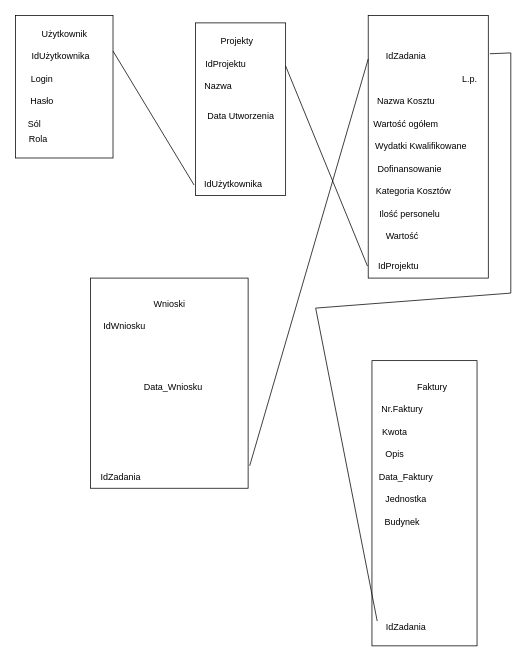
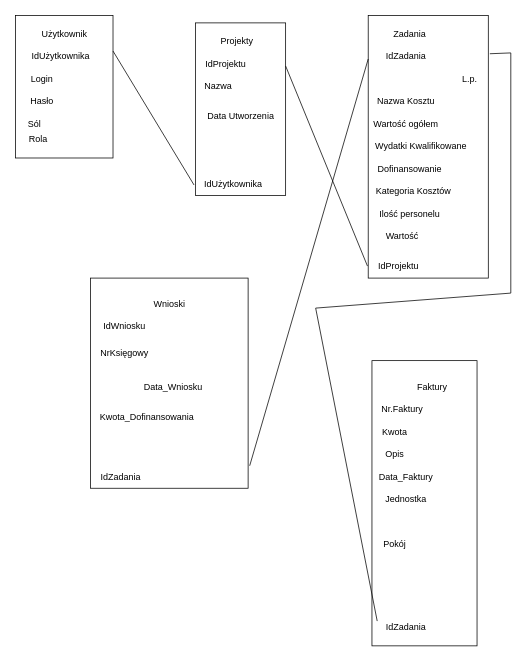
  <mxCell id="0" />
  <mxCell id="1" parent="0" />
  <mxCell id="2" value="" style="rounded=0;whiteSpace=wrap;html=1;" vertex="1" parent="1"><mxGeometry x="20" y="20" width="130" height="190" as="geometry" /></mxCell>
  <mxCell id="3" value="Użytkownik" style="text;html=1;align=center;verticalAlign=middle;resizable=0;points=[];autosize=1;strokeColor=none;fillColor=none;" vertex="1" parent="1"><mxGeometry x="45" y="30" width="80" height="30" as="geometry" /></mxCell>
  <mxCell id="4" value="IdUżytkownika" style="text;html=1;align=center;verticalAlign=middle;resizable=0;points=[];autosize=1;strokeColor=none;fillColor=none;" vertex="1" parent="1"><mxGeometry x="30" y="60" width="100" height="30" as="geometry" /></mxCell>
  <mxCell id="5" value="Login" style="text;html=1;align=center;verticalAlign=middle;resizable=0;points=[];autosize=1;strokeColor=none;fillColor=none;" vertex="1" parent="1"><mxGeometry x="30" y="90" width="50" height="30" as="geometry" /></mxCell>
  <mxCell id="6" value="Hasło" style="text;html=1;align=center;verticalAlign=middle;resizable=0;points=[];autosize=1;strokeColor=none;fillColor=none;" vertex="1" parent="1"><mxGeometry x="25" y="120" width="60" height="30" as="geometry" /></mxCell>
  <mxCell id="7" value="" style="rounded=0;whiteSpace=wrap;html=1;" vertex="1" parent="1"><mxGeometry x="260" y="30" width="120" height="230" as="geometry" /></mxCell>
  <mxCell id="8" value="&lt;div&gt;Projekty&lt;/div&gt;" style="text;html=1;align=center;verticalAlign=middle;resizable=0;points=[];autosize=1;strokeColor=none;fillColor=none;" vertex="1" parent="1"><mxGeometry x="280" y="40" width="70" height="30" as="geometry" /></mxCell>
  <mxCell id="9" value="IdProjektu" style="text;html=1;align=center;verticalAlign=middle;resizable=0;points=[];autosize=1;strokeColor=none;fillColor=none;" vertex="1" parent="1"><mxGeometry x="260" y="70" width="80" height="30" as="geometry" /></mxCell>
  <mxCell id="10" value="Nazwa" style="text;html=1;align=center;verticalAlign=middle;resizable=0;points=[];autosize=1;strokeColor=none;fillColor=none;" vertex="1" parent="1"><mxGeometry x="260" y="100" width="60" height="30" as="geometry" /></mxCell>
  <mxCell id="11" value="Data Utworzenia" style="text;html=1;align=center;verticalAlign=middle;resizable=0;points=[];autosize=1;strokeColor=none;fillColor=none;" vertex="1" parent="1"><mxGeometry x="265" y="140" width="110" height="30" as="geometry" /></mxCell>
  <mxCell id="12" value="" style="rounded=0;whiteSpace=wrap;html=1;" vertex="1" parent="1"><mxGeometry x="490" y="20" width="160" height="350" as="geometry" /></mxCell>
+ <mxCell id="13" value="Zadania" style="text;html=1;align=center;verticalAlign=middle;resizable=0;points=[];autosize=1;strokeColor=none;fillColor=none;" vertex="1" parent="1"><mxGeometry x="510" y="30" width="70" height="30" as="geometry" /></mxCell>
  <mxCell id="14" value="IdZadania" style="text;html=1;align=center;verticalAlign=middle;resizable=0;points=[];autosize=1;strokeColor=none;fillColor=none;" vertex="1" parent="1"><mxGeometry x="500" y="60" width="80" height="30" as="geometry" /></mxCell>
  <mxCell id="15" value="L.p." style="text;html=1;align=center;verticalAlign=middle;resizable=0;points=[];autosize=1;strokeColor=none;fillColor=none;" vertex="1" parent="1"><mxGeometry x="605" y="90" width="40" height="30" as="geometry" /></mxCell>
  <mxCell id="16" value="Nazwa Kosztu" style="text;html=1;align=center;verticalAlign=middle;resizable=0;points=[];autosize=1;strokeColor=none;fillColor=none;" vertex="1" parent="1"><mxGeometry x="490" y="120" width="100" height="30" as="geometry" /></mxCell>
  <mxCell id="17" value="Wartość ogółem" style="text;html=1;align=center;verticalAlign=middle;resizable=0;points=[];autosize=1;strokeColor=none;fillColor=none;" vertex="1" parent="1"><mxGeometry x="485" y="150" width="110" height="30" as="geometry" /></mxCell>
  <mxCell id="18" value="Wydatki Kwalifikowane" style="text;html=1;align=center;verticalAlign=middle;resizable=0;points=[];autosize=1;strokeColor=none;fillColor=none;" vertex="1" parent="1"><mxGeometry x="485" y="180" width="150" height="30" as="geometry" /></mxCell>
  <mxCell id="19" value="Dofinansowanie" style="text;html=1;align=center;verticalAlign=middle;resizable=0;points=[];autosize=1;strokeColor=none;fillColor=none;" vertex="1" parent="1"><mxGeometry x="490" y="210" width="110" height="30" as="geometry" /></mxCell>
  <mxCell id="20" value="Kategoria Kosztów" style="text;html=1;align=center;verticalAlign=middle;resizable=0;points=[];autosize=1;strokeColor=none;fillColor=none;" vertex="1" parent="1"><mxGeometry x="485" y="240" width="130" height="30" as="geometry" /></mxCell>
  <mxCell id="21" value="Ilość personelu" style="text;html=1;align=center;verticalAlign=middle;resizable=0;points=[];autosize=1;strokeColor=none;fillColor=none;" vertex="1" parent="1"><mxGeometry x="490" y="270" width="110" height="30" as="geometry" /></mxCell>
  <mxCell id="22" value="IdProjektu" style="text;html=1;align=center;verticalAlign=middle;resizable=0;points=[];autosize=1;strokeColor=none;fillColor=none;" vertex="1" parent="1"><mxGeometry x="490" y="340" width="80" height="30" as="geometry" /></mxCell>
  <mxCell id="23" value="" style="rounded=0;whiteSpace=wrap;html=1;" vertex="1" parent="1"><mxGeometry x="495" y="480" width="140" height="380" as="geometry" /></mxCell>
  <mxCell id="24" value="Faktury" style="text;html=1;align=center;verticalAlign=middle;resizable=0;points=[];autosize=1;strokeColor=none;fillColor=none;" vertex="1" parent="1"><mxGeometry x="545" y="500" width="60" height="30" as="geometry" /></mxCell>
  <mxCell id="25" value="Nr.Faktury" style="text;html=1;align=center;verticalAlign=middle;resizable=0;points=[];autosize=1;strokeColor=none;fillColor=none;" vertex="1" parent="1"><mxGeometry x="495" y="530" width="80" height="30" as="geometry" /></mxCell>
  <mxCell id="26" value="Data_Faktury" style="text;html=1;align=center;verticalAlign=middle;resizable=0;points=[];autosize=1;strokeColor=none;fillColor=none;" vertex="1" parent="1"><mxGeometry x="490" y="620" width="100" height="30" as="geometry" /></mxCell>
  <mxCell id="27" value="Kwota" style="text;html=1;align=center;verticalAlign=middle;resizable=0;points=[];autosize=1;strokeColor=none;fillColor=none;" vertex="1" parent="1"><mxGeometry x="495" y="560" width="60" height="30" as="geometry" /></mxCell>
  <mxCell id="28" value="Opis" style="text;html=1;align=center;verticalAlign=middle;resizable=0;points=[];autosize=1;strokeColor=none;fillColor=none;" vertex="1" parent="1"><mxGeometry x="500" y="590" width="50" height="30" as="geometry" /></mxCell>
  <mxCell id="29" value="Jednostka" style="text;html=1;align=center;verticalAlign=middle;resizable=0;points=[];autosize=1;strokeColor=none;fillColor=none;" vertex="1" parent="1"><mxGeometry x="500" y="650" width="80" height="30" as="geometry" /></mxCell>
- <mxCell id="30" value="Budynek" style="text;html=1;align=center;verticalAlign=middle;resizable=0;points=[];autosize=1;strokeColor=none;fillColor=none;" vertex="1" parent="1"><mxGeometry x="500" y="680" width="70" height="30" as="geometry" /></mxCell>
+ <mxCell id="31" value="Pokój" style="text;html=1;align=center;verticalAlign=middle;resizable=0;points=[];autosize=1;strokeColor=none;fillColor=none;" vertex="1" parent="1"><mxGeometry x="500" y="710" width="50" height="30" as="geometry" /></mxCell>
  <mxCell id="32" value="IdZadania" style="text;html=1;align=center;verticalAlign=middle;resizable=0;points=[];autosize=1;strokeColor=none;fillColor=none;" vertex="1" parent="1"><mxGeometry x="500" y="820" width="80" height="30" as="geometry" /></mxCell>
  <mxCell id="33" value="" style="rounded=0;whiteSpace=wrap;html=1;" vertex="1" parent="1"><mxGeometry x="120" y="370" width="210" height="280" as="geometry" /></mxCell>
  <mxCell id="34" value="Wnioski" style="text;html=1;align=center;verticalAlign=middle;resizable=0;points=[];autosize=1;strokeColor=none;fillColor=none;" vertex="1" parent="1"><mxGeometry x="190" y="390" width="70" height="30" as="geometry" /></mxCell>
  <mxCell id="35" value="IdWniosku" style="text;html=1;align=center;verticalAlign=middle;resizable=0;points=[];autosize=1;strokeColor=none;fillColor=none;" vertex="1" parent="1"><mxGeometry x="125" y="420" width="80" height="30" as="geometry" /></mxCell>
+ <mxCell id="36" value="NrKsięgowy" style="text;html=1;align=center;verticalAlign=middle;resizable=0;points=[];autosize=1;strokeColor=none;fillColor=none;" vertex="1" parent="1"><mxGeometry x="120" y="455" width="90" height="30" as="geometry" /></mxCell>
  <mxCell id="37" value="Data_Wniosku" style="text;html=1;align=center;verticalAlign=middle;resizable=0;points=[];autosize=1;strokeColor=none;fillColor=none;" vertex="1" parent="1"><mxGeometry x="180" y="500" width="100" height="30" as="geometry" /></mxCell>
  <mxCell id="38" value="IdZadania" style="text;html=1;align=center;verticalAlign=middle;resizable=0;points=[];autosize=1;strokeColor=none;fillColor=none;" vertex="1" parent="1"><mxGeometry x="120" y="620" width="80" height="30" as="geometry" /></mxCell>
  <mxCell id="39" value="IdUżytkownika" style="text;html=1;align=center;verticalAlign=middle;resizable=0;points=[];autosize=1;strokeColor=none;fillColor=none;" vertex="1" parent="1"><mxGeometry x="260" y="230" width="100" height="30" as="geometry" /></mxCell>
  <mxCell id="40" value="Wartość" style="text;html=1;align=center;verticalAlign=middle;resizable=0;points=[];autosize=1;strokeColor=none;fillColor=none;" vertex="1" parent="1"><mxGeometry x="490" y="300" width="90" height="30" as="geometry" /></mxCell>
  <mxCell id="41" value="" style="endArrow=none;html=1;rounded=0;entryX=-0.017;entryY=0.939;entryDx=0;entryDy=0;entryPerimeter=0;exitX=1;exitY=0.25;exitDx=0;exitDy=0;" edge="1" parent="1" source="2" target="7"><mxGeometry width="50" height="50" relative="1" as="geometry"><mxPoint x="270" y="400" as="sourcePoint" /><mxPoint x="320" y="350" as="targetPoint" /></mxGeometry></mxCell>
  <mxCell id="42" value="" style="endArrow=none;html=1;rounded=0;entryX=-0.012;entryY=0.467;entryDx=0;entryDy=0;entryPerimeter=0;exitX=1;exitY=0.25;exitDx=0;exitDy=0;" edge="1" parent="1" source="7" target="22"><mxGeometry width="50" height="50" relative="1" as="geometry"><mxPoint x="270" y="400" as="sourcePoint" /><mxPoint x="320" y="350" as="targetPoint" /></mxGeometry></mxCell>
  <mxCell id="43" value="" style="endArrow=none;html=1;rounded=0;entryX=0.025;entryY=0.233;entryDx=0;entryDy=0;entryPerimeter=0;" edge="1" parent="1" target="32"><mxGeometry width="50" height="50" relative="1" as="geometry"><mxPoint x="420" y="410" as="sourcePoint" /><mxPoint x="340" y="340" as="targetPoint" /></mxGeometry></mxCell>
  <mxCell id="44" value="" style="endArrow=none;html=1;rounded=0;" edge="1" parent="1"><mxGeometry width="50" height="50" relative="1" as="geometry"><mxPoint x="420" y="410" as="sourcePoint" /><mxPoint x="680" y="390" as="targetPoint" /></mxGeometry></mxCell>
  <mxCell id="45" value="" style="endArrow=none;html=1;rounded=0;" edge="1" parent="1"><mxGeometry width="50" height="50" relative="1" as="geometry"><mxPoint x="680" y="70" as="sourcePoint" /><mxPoint x="680" y="390" as="targetPoint" /></mxGeometry></mxCell>
  <mxCell id="46" value="" style="endArrow=none;html=1;rounded=0;exitX=1.013;exitY=0.146;exitDx=0;exitDy=0;exitPerimeter=0;" edge="1" parent="1" source="12"><mxGeometry width="50" height="50" relative="1" as="geometry"><mxPoint x="270" y="400" as="sourcePoint" /><mxPoint x="680" y="70" as="targetPoint" /></mxGeometry></mxCell>
  <mxCell id="47" value="" style="endArrow=none;html=1;rounded=0;entryX=0;entryY=0.166;entryDx=0;entryDy=0;entryPerimeter=0;exitX=1.01;exitY=0.893;exitDx=0;exitDy=0;exitPerimeter=0;" edge="1" parent="1" source="33" target="12"><mxGeometry width="50" height="50" relative="1" as="geometry"><mxPoint x="270" y="400" as="sourcePoint" /><mxPoint x="320" y="350" as="targetPoint" /></mxGeometry></mxCell>
+ <mxCell id="48" value="Kwota_Dofinansowania" style="text;html=1;align=center;verticalAlign=middle;resizable=0;points=[];autosize=1;strokeColor=none;fillColor=none;" vertex="1" parent="1"><mxGeometry x="120" y="540" width="150" height="30" as="geometry" /></mxCell>
  <mxCell id="49" value="Rola" style="text;html=1;align=center;verticalAlign=middle;resizable=0;points=[];autosize=1;strokeColor=none;fillColor=none;" vertex="1" parent="1"><mxGeometry x="25" y="170" width="50" height="30" as="geometry" /></mxCell>
  <mxCell id="50" value="Sól" style="text;html=1;align=center;verticalAlign=middle;resizable=0;points=[];autosize=1;strokeColor=none;fillColor=none;" vertex="1" parent="1"><mxGeometry x="25" y="150" width="40" height="30" as="geometry" /></mxCell>
